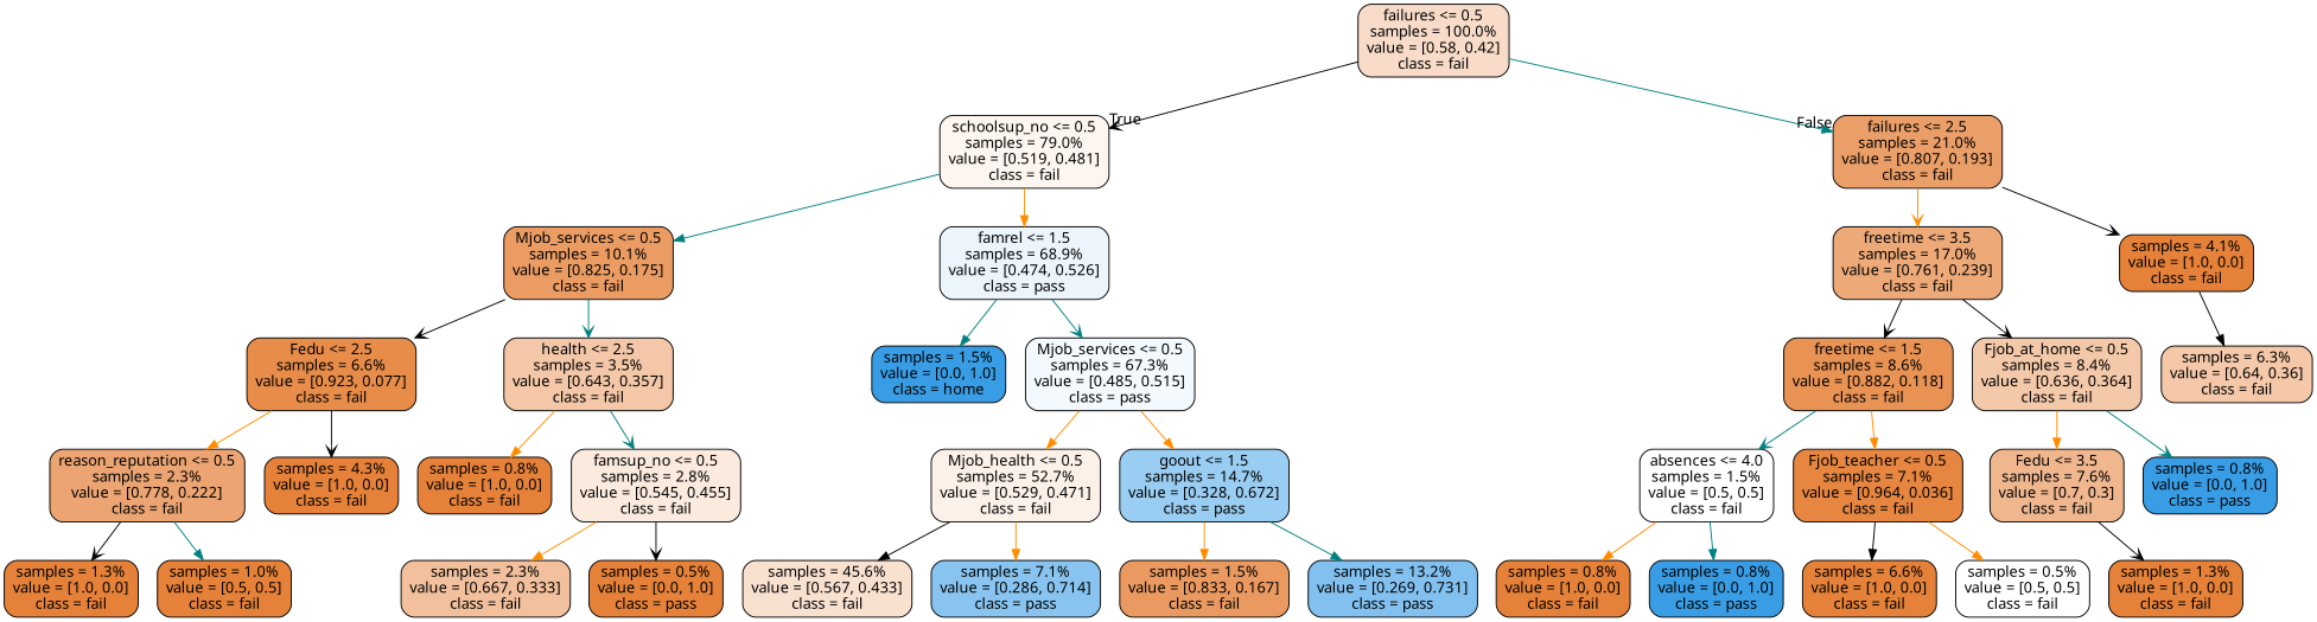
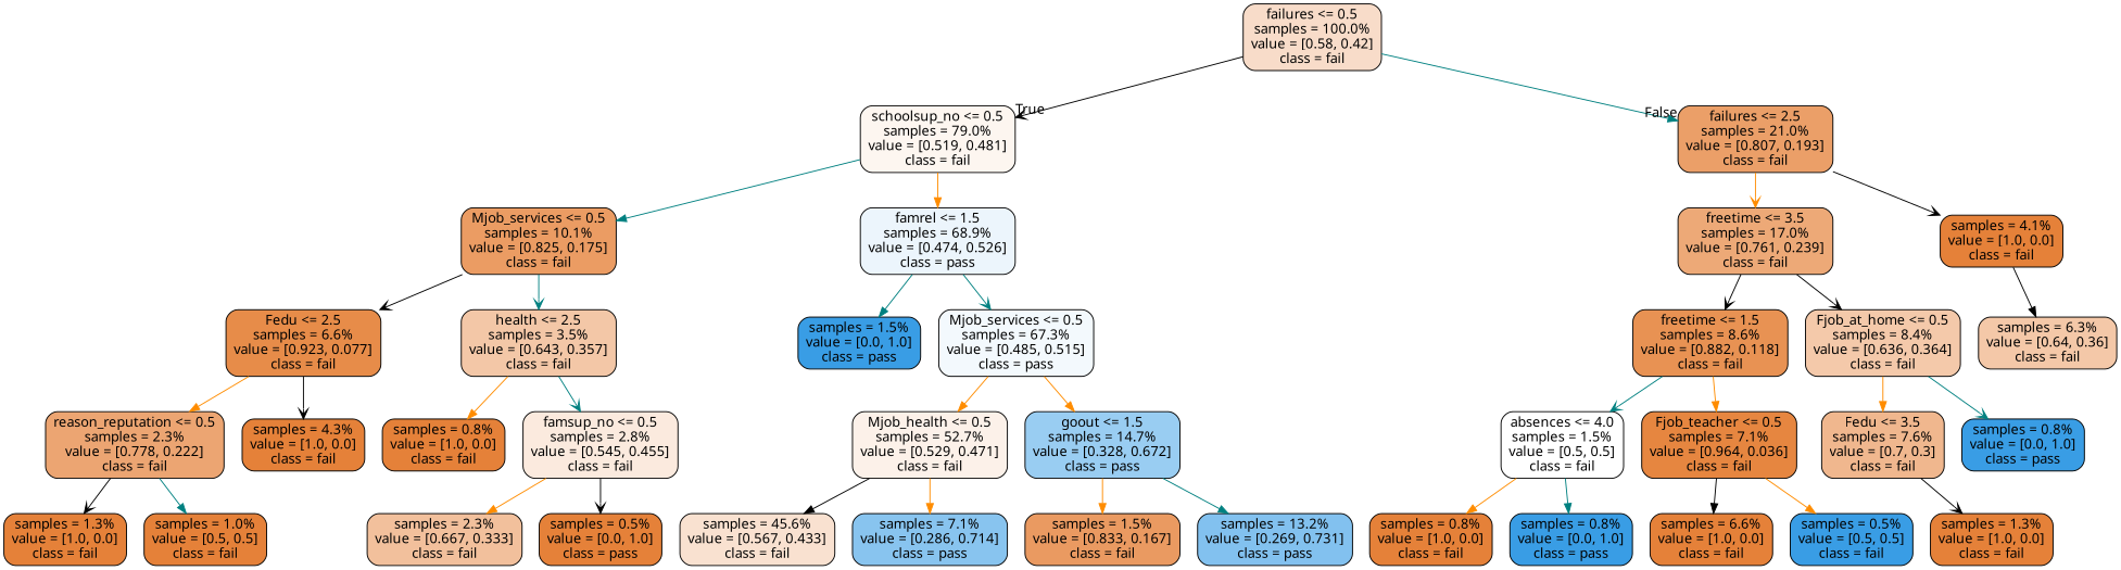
  digraph {
    fontname="Noto Sans"
    node [color=black fillcolor="#e58139" fontname="Noto Sans" shape=box style="filled, rounded"]
    edge [arrowhead=normal color=darkorange fontname="Noto Sans"]
    n1 [fillcolor="#f8dcc9" label="failures <= 0.5\nsamples = 100.0%\nvalue = [0.58, 0.42]\nclass = fail"]
    n2 [fillcolor="#fdf6f0" label="schoolsup_no <= 0.5\nsamples = 79.0%\nvalue = [0.519, 0.481]\nclass = fail"]
    n3 [fillcolor="#eb9f68" label="failures <= 2.5\nsamples = 21.0%\nvalue = [0.807, 0.193]\nclass = fail"]
    n4 [fillcolor="#eb9c63" label="Mjob_services <= 0.5\nsamples = 10.1%\nvalue = [0.825, 0.175]\nclass = fail"]
    n5 [fillcolor="#ecf5fc" label="famrel <= 1.5\nsamples = 68.9%\nvalue = [0.474, 0.526]\nclass = pass"]
    n6 [fillcolor="#eda977" label="freetime <= 3.5\nsamples = 17.0%\nvalue = [0.761, 0.239]\nclass = fail"]
    n7 [label="samples = 4.1%\nvalue = [1.0, 0.0]\nclass = fail"]
    n8 [fillcolor="#e78c49" label="Fedu <= 2.5\nsamples = 6.6%\nvalue = [0.923, 0.077]\nclass = fail"]
    n9 [fillcolor="#f3c7a7" label="health <= 2.5\nsamples = 3.5%\nvalue = [0.643, 0.357]\nclass = fail"]
-   n10 [fillcolor="#399de5" label="samples = 1.5%\nvalue = [0.0, 1.0]\nclass = home"]
+   n10 [fillcolor="#399de5" label="samples = 1.5%\nvalue = [0.0, 1.0]\nclass = pass"]
    n11 [fillcolor="#f3f9fd" label="Mjob_services <= 0.5\nsamples = 67.3%\nvalue = [0.485, 0.515]\nclass = pass"]
    n12 [fillcolor="#eca572" label="reason_reputation <= 0.5\nsamples = 2.3%\nvalue = [0.778, 0.222]\nclass = fail"]
    n13 [label="samples = 4.3%\nvalue = [1.0, 0.0]\nclass = fail"]
    n14 [label="samples = 0.8%\nvalue = [1.0, 0.0]\nclass = fail"]
    n15 [fillcolor="#fbeade" label="famsup_no <= 0.5\nsamples = 2.8%\nvalue = [0.545, 0.455]\nclass = fail"]
    n16 [label="samples = 1.3%\nvalue = [1.0, 0.0]\nclass = fail"]
    n17 [label="samples = 1.0%\nvalue = [0.5, 0.5]\nclass = fail"]
    n18 [fillcolor="#f2c09c" label="samples = 2.3%\nvalue = [0.667, 0.333]\nclass = fail"]
    n19 [label="samples = 0.5%\nvalue = [0.0, 1.0]\nclass = pass"]
    n20 [fillcolor="#fcf1e9" label="Mjob_health <= 0.5\nsamples = 52.7%\nvalue = [0.529, 0.471]\nclass = fail"]
    n21 [fillcolor="#99cdf2" label="goout <= 1.5\nsamples = 14.7%\nvalue = [0.328, 0.672]\nclass = pass"]
    n22 [fillcolor="#f9e1d0" label="samples = 45.6%\nvalue = [0.567, 0.433]\nclass = fail"]
    n23 [fillcolor="#88c4ef" label="samples = 7.1%\nvalue = [0.286, 0.714]\nclass = pass"]
    n24 [fillcolor="#ea9a61" label="samples = 1.5%\nvalue = [0.833, 0.167]\nclass = fail"]
    n25 [fillcolor="#82c1ef" label="samples = 13.2%\nvalue = [0.269, 0.731]\nclass = pass"]
    n26 [fillcolor="#e89253" label="freetime <= 1.5\nsamples = 8.6%\nvalue = [0.882, 0.118]\nclass = fail"]
    n27 [fillcolor="#f4c9aa" label="Fjob_at_home <= 0.5\nsamples = 8.4%\nvalue = [0.636, 0.364]\nclass = fail"]
    n28 [fillcolor="#f4c8a8" label="samples = 6.3%\nvalue = [0.64, 0.36]\nclass = fail"]
    n29 [fillcolor="#ffffff" label="absences <= 4.0\nsamples = 1.5%\nvalue = [0.5, 0.5]\nclass = fail"]
    n30 [fillcolor="#e68640" label="Fjob_teacher <= 0.5\nsamples = 7.1%\nvalue = [0.964, 0.036]\nclass = fail"]
    n31 [fillcolor="#f0b78e" label="Fedu <= 3.5\nsamples = 7.6%\nvalue = [0.7, 0.3]\nclass = fail"]
    n32 [fillcolor="#399de5" label="samples = 0.8%\nvalue = [0.0, 1.0]\nclass = pass"]
    n33 [label="samples = 0.8%\nvalue = [1.0, 0.0]\nclass = fail"]
    n34 [fillcolor="#399de5" label="samples = 0.8%\nvalue = [0.0, 1.0]\nclass = pass"]
    n35 [label="samples = 6.6%\nvalue = [1.0, 0.0]\nclass = fail"]
-   n36 [fillcolor="#ffffff" label="samples = 0.5%\nvalue = [0.5, 0.5]\nclass = fail"]
+   n36 [fillcolor="#399de5" label="samples = 0.5%\nvalue = [0.5, 0.5]\nclass = fail"]
    n37 [label="samples = 1.3%\nvalue = [1.0, 0.0]\nclass = fail"]
    n1 -> n2 [arrowhead=vee color=black headlabel=True labelangle=45 labeldistance=2.5]
    n1 -> n3 [color=teal headlabel=False labelangle=-45 labeldistance=2.5]
    n2 -> n4 [color=teal]
    n2 -> n5
    n3 -> n6 [arrowhead=vee]
    n3 -> n7 [arrowhead=vee color=black]
    n4 -> n8 [arrowhead=vee color=black]
    n4 -> n9 [arrowhead=vee color=teal]
    n5 -> n10 [color=teal]
    n5 -> n11 [arrowhead=vee color=teal]
    n6 -> n26 [arrowhead=vee color=black]
    n6 -> n27 [arrowhead=vee color=black]
    n7 -> n28 [color=black]
    n8 -> n12
    n8 -> n13 [arrowhead=vee color=black]
    n9 -> n14
    n9 -> n15 [arrowhead=vee color=teal]
    n11 -> n20
    n11 -> n21
    n12 -> n16 [arrowhead=vee color=black]
    n12 -> n17 [color=teal]
    n15 -> n18
    n15 -> n19 [arrowhead=vee color=black]
    n20 -> n22 [color=black]
    n20 -> n23
    n21 -> n24
    n21 -> n25 [color=teal]
    n26 -> n29 [arrowhead=vee color=teal]
    n26 -> n30
    n27 -> n31
    n27 -> n32 [arrowhead=vee color=teal]
    n29 -> n33
    n29 -> n34 [color=teal]
    n30 -> n35 [color=black]
    n30 -> n36
    n31 -> n37 [arrowhead=vee color=black]
  }
